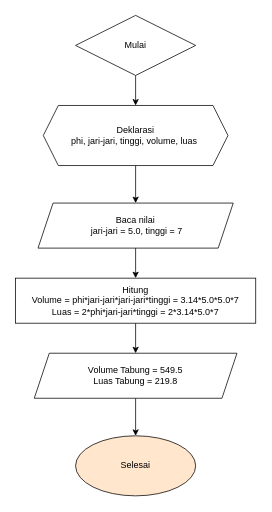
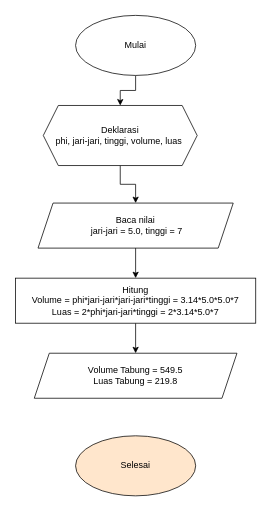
  <mxCell id="0" />
  <mxCell id="1" parent="0" />
  <mxCell id="2" value="" style="edgeStyle=orthogonalEdgeStyle;rounded=0;orthogonalLoop=1;jettySize=auto;html=1;" edge="1" parent="1" source="3" target="5"><mxGeometry relative="1" as="geometry" /></mxCell>
- <mxCell id="3" value="Deklarasi &lt;br&gt;phi, jari-jari, tinggi, volume, luas&amp;nbsp;" style="shape=hexagon;perimeter=hexagonPerimeter2;whiteSpace=wrap;html=1;fixedSize=1;" vertex="1" parent="1"><mxGeometry x="57" y="140" width="246" height="80" as="geometry" /></mxCell>
+ <mxCell id="3" value="Deklarasi &lt;br&gt;phi, jari-jari, tinggi, volume, luas&amp;nbsp;" style="shape=hexagon;perimeter=hexagonPerimeter2;whiteSpace=wrap;html=1;fixedSize=1;" vertex="1" parent="1"><mxGeometry x="57" y="140" width="205" height="80" as="geometry" /></mxCell>
  <mxCell id="4" value="" style="edgeStyle=orthogonalEdgeStyle;rounded=0;orthogonalLoop=1;jettySize=auto;html=1;" edge="1" parent="1" source="5" target="9"><mxGeometry relative="1" as="geometry" /></mxCell>
  <mxCell id="5" value="Baca nilai&lt;br&gt;&amp;nbsp;jari-jari = 5.0, tinggi = 7" style="shape=parallelogram;perimeter=parallelogramPerimeter;whiteSpace=wrap;html=1;fixedSize=1;" vertex="1" parent="1"><mxGeometry x="50" y="270" width="260" height="60" as="geometry" /></mxCell>
  <mxCell id="6" value="" style="edgeStyle=orthogonalEdgeStyle;rounded=0;orthogonalLoop=1;jettySize=auto;html=1;" edge="1" parent="1" source="7" target="3"><mxGeometry relative="1" as="geometry" /></mxCell>
- <mxCell id="7" value="Mulai" style="rhombus;whiteSpace=wrap;html=1;" vertex="1" parent="1"><mxGeometry x="100" y="20" width="160" height="80" as="geometry" /></mxCell>
+ <mxCell id="7" value="Mulai" style="ellipse;whiteSpace=wrap;html=1;" vertex="1" parent="1"><mxGeometry x="100" y="20" width="160" height="80" as="geometry" /></mxCell>
  <mxCell id="8" value="" style="edgeStyle=orthogonalEdgeStyle;rounded=0;orthogonalLoop=1;jettySize=auto;html=1;" edge="1" parent="1" source="9" target="11"><mxGeometry relative="1" as="geometry" /></mxCell>
  <mxCell id="9" value="Hitung&lt;br&gt;Volume = phi*jari-jari*jari-jari*tinggi = 3.14*5.0*5.0*7&lt;br&gt;Luas = 2*phi*jari-jari*tinggi = 2*3.14*5.0*7" style="rounded=0;whiteSpace=wrap;html=1;" vertex="1" parent="1"><mxGeometry x="20" y="370" width="320" height="60" as="geometry" /></mxCell>
- <mxCell id="10" value="" style="edgeStyle=orthogonalEdgeStyle;rounded=0;orthogonalLoop=1;jettySize=auto;html=1;" edge="1" parent="1" source="11" target="12"><mxGeometry relative="1" as="geometry" /></mxCell>
  <mxCell id="11" value="Volume Tabung = 549.5&lt;br&gt;Luas Tabung = 219.8" style="shape=parallelogram;perimeter=parallelogramPerimeter;whiteSpace=wrap;html=1;fixedSize=1;" vertex="1" parent="1"><mxGeometry x="45" y="470" width="270" height="60" as="geometry" /></mxCell>
  <mxCell id="12" value="Selesai" style="ellipse;whiteSpace=wrap;html=1;fillColor=#ffe6cc;" vertex="1" parent="1"><mxGeometry x="100" y="580" width="160" height="80" as="geometry" /></mxCell>
